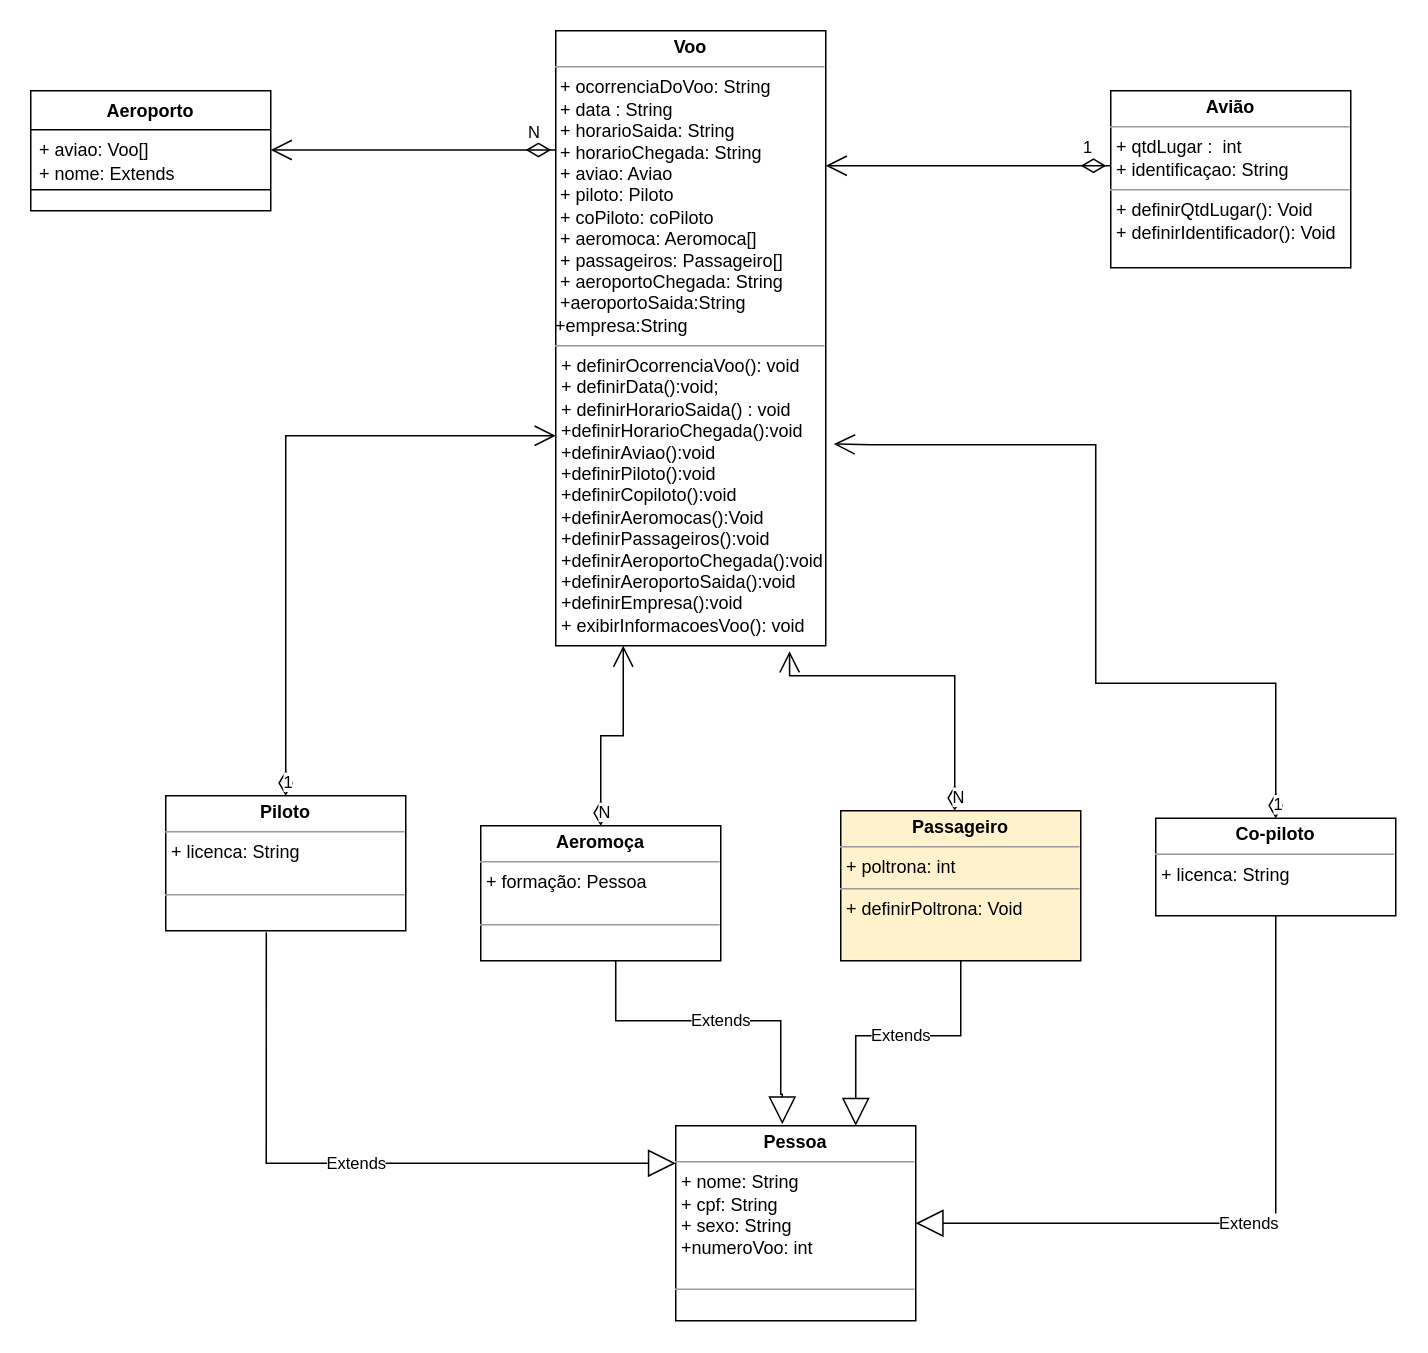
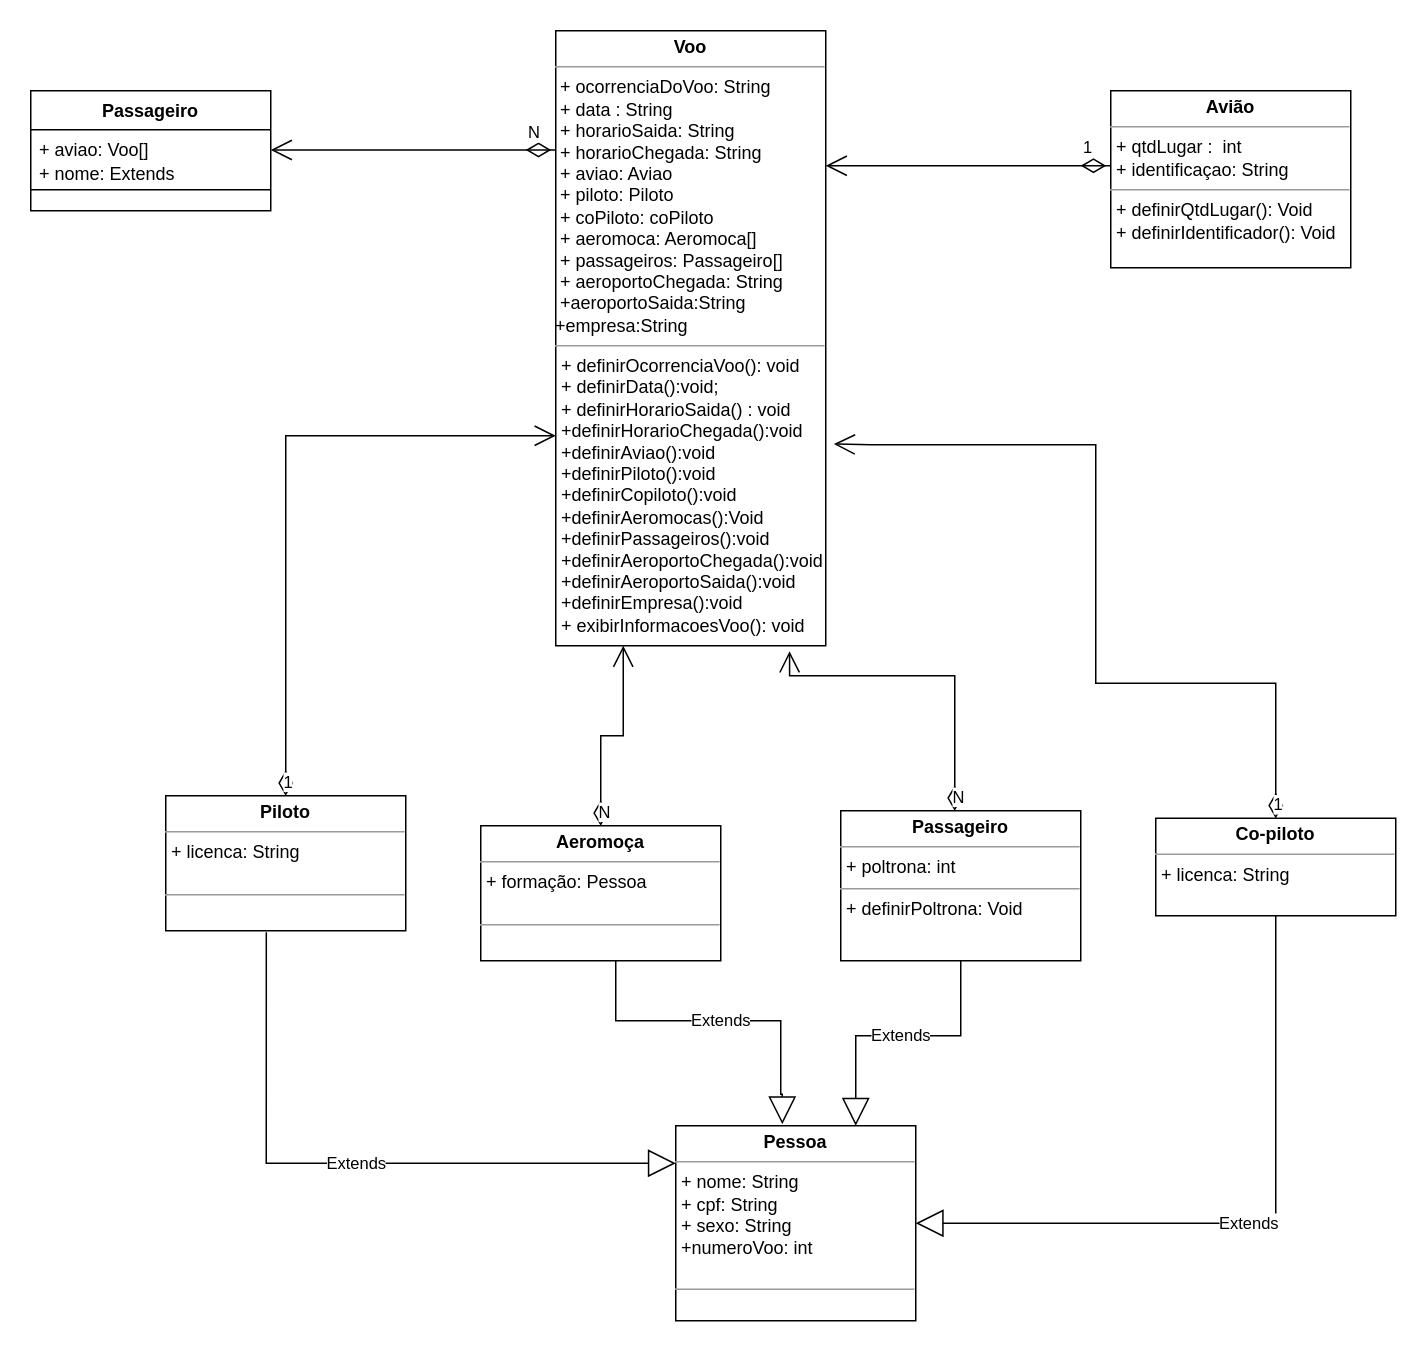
  <mxCell id="0" />
  <mxCell id="1" parent="0" />
  <mxCell id="2" value="&lt;p style=&quot;margin:0px;margin-top:4px;text-align:center;&quot;&gt;&lt;b&gt;Pessoa&lt;/b&gt;&lt;/p&gt;&lt;hr size=&quot;1&quot;&gt;&lt;p style=&quot;margin:0px;margin-left:4px;&quot;&gt;+ nome: String&lt;/p&gt;&lt;p style=&quot;margin:0px;margin-left:4px;&quot;&gt;+ cpf: String&lt;/p&gt;&lt;p style=&quot;margin:0px;margin-left:4px;&quot;&gt;+ sexo: String&lt;/p&gt;&lt;p style=&quot;margin:0px;margin-left:4px;&quot;&gt;+numeroVoo: int&lt;/p&gt;&lt;p style=&quot;margin:0px;margin-left:4px;&quot;&gt;&lt;br&gt;&lt;/p&gt;&lt;hr size=&quot;1&quot;&gt;&lt;p style=&quot;margin:0px;margin-left:4px;&quot;&gt;&lt;br&gt;&lt;/p&gt;" style="verticalAlign=top;align=left;overflow=fill;fontSize=12;fontFamily=Helvetica;html=1;whiteSpace=wrap;" parent="1" vertex="1"><mxGeometry x="450" y="750" width="160" height="130" as="geometry" /></mxCell>
- <mxCell id="3" value="&lt;p style=&quot;margin:0px;margin-top:4px;text-align:center;&quot;&gt;&lt;b&gt;Passageiro&lt;/b&gt;&lt;/p&gt;&lt;hr size=&quot;1&quot;&gt;&lt;p style=&quot;margin:0px;margin-left:4px;&quot;&gt;+ poltrona: int&lt;/p&gt;&lt;hr size=&quot;1&quot;&gt;&lt;p style=&quot;margin:0px;margin-left:4px;&quot;&gt;+ definirPoltrona: Void&lt;/p&gt;" style="verticalAlign=top;align=left;overflow=fill;fontSize=12;fontFamily=Helvetica;html=1;whiteSpace=wrap;fillColor=#fff2cc;" parent="1" vertex="1"><mxGeometry x="560" y="540" width="160" height="100" as="geometry" /></mxCell>
+ <mxCell id="3" value="&lt;p style=&quot;margin:0px;margin-top:4px;text-align:center;&quot;&gt;&lt;b&gt;Passageiro&lt;/b&gt;&lt;/p&gt;&lt;hr size=&quot;1&quot;&gt;&lt;p style=&quot;margin:0px;margin-left:4px;&quot;&gt;+ poltrona: int&lt;/p&gt;&lt;hr size=&quot;1&quot;&gt;&lt;p style=&quot;margin:0px;margin-left:4px;&quot;&gt;+ definirPoltrona: Void&lt;/p&gt;" style="verticalAlign=top;align=left;overflow=fill;fontSize=12;fontFamily=Helvetica;html=1;whiteSpace=wrap;" parent="1" vertex="1"><mxGeometry x="560" y="540" width="160" height="100" as="geometry" /></mxCell>
  <mxCell id="4" value="&lt;p style=&quot;margin:0px;margin-top:4px;text-align:center;&quot;&gt;&lt;b&gt;Piloto&lt;/b&gt;&lt;/p&gt;&lt;hr size=&quot;1&quot;&gt;&lt;p style=&quot;margin:0px;margin-left:4px;&quot;&gt;+ licenca: String&lt;/p&gt;&lt;p style=&quot;margin:0px;margin-left:4px;&quot;&gt;&lt;br&gt;&lt;/p&gt;&lt;hr size=&quot;1&quot;&gt;&lt;p style=&quot;margin:0px;margin-left:4px;&quot;&gt;&lt;br&gt;&lt;/p&gt;" style="verticalAlign=top;align=left;overflow=fill;fontSize=12;fontFamily=Helvetica;html=1;whiteSpace=wrap;" parent="1" vertex="1"><mxGeometry x="110" y="530" width="160" height="90" as="geometry" /></mxCell>
  <mxCell id="5" value="&lt;p style=&quot;margin:0px;margin-top:4px;text-align:center;&quot;&gt;&lt;b&gt;Co-piloto&lt;/b&gt;&lt;/p&gt;&lt;hr size=&quot;1&quot;&gt;&lt;p style=&quot;margin:0px;margin-left:4px;&quot;&gt;+ licenca: String&lt;/p&gt;&lt;p style=&quot;margin:0px;margin-left:4px;&quot;&gt;&lt;br&gt;&lt;/p&gt;&lt;hr size=&quot;1&quot;&gt;&lt;p style=&quot;margin:0px;margin-left:4px;&quot;&gt;&lt;br&gt;&lt;/p&gt;" style="verticalAlign=top;align=left;overflow=fill;fontSize=12;fontFamily=Helvetica;html=1;whiteSpace=wrap;" parent="1" vertex="1"><mxGeometry x="770" y="545" width="160" height="65" as="geometry" /></mxCell>
  <mxCell id="6" value="&lt;p style=&quot;margin:0px;margin-top:4px;text-align:center;&quot;&gt;&lt;b&gt;Aeromoça&lt;/b&gt;&lt;/p&gt;&lt;hr size=&quot;1&quot;&gt;&lt;p style=&quot;margin:0px;margin-left:4px;&quot;&gt;+ formação: Pessoa&lt;/p&gt;&lt;p style=&quot;margin:0px;margin-left:4px;&quot;&gt;&lt;br&gt;&lt;/p&gt;&lt;hr size=&quot;1&quot;&gt;&lt;p style=&quot;margin:0px;margin-left:4px;&quot;&gt;&lt;br&gt;&lt;/p&gt;" style="verticalAlign=top;align=left;overflow=fill;fontSize=12;fontFamily=Helvetica;html=1;whiteSpace=wrap;" parent="1" vertex="1"><mxGeometry x="320" y="550" width="160" height="90" as="geometry" /></mxCell>
  <mxCell id="7" value="&lt;p style=&quot;margin:0px;margin-top:4px;text-align:center;&quot;&gt;&lt;b&gt;Avião&lt;/b&gt;&lt;/p&gt;&lt;hr size=&quot;1&quot;&gt;&lt;p style=&quot;margin:0px;margin-left:4px;&quot;&gt;+ qtdLugar :&amp;nbsp; int&lt;br style=&quot;border-color: var(--border-color); padding: 0px; margin: 0px;&quot;&gt;&lt;span style=&quot;&quot;&gt;+ identificaçao: String&lt;/span&gt;&lt;br&gt;&lt;/p&gt;&lt;hr size=&quot;1&quot;&gt;&lt;p style=&quot;margin:0px;margin-left:4px;&quot;&gt;+ definirQtdLugar(): Void&lt;/p&gt;&lt;p style=&quot;margin:0px;margin-left:4px;&quot;&gt;+ definirIdentificador(): Void&lt;/p&gt;" style="verticalAlign=top;align=left;overflow=fill;fontSize=12;fontFamily=Helvetica;html=1;whiteSpace=wrap;" parent="1" vertex="1"><mxGeometry x="740" y="60" width="160" height="118" as="geometry" /></mxCell>
  <mxCell id="8" value="&lt;p style=&quot;margin:0px;margin-top:4px;text-align:center;&quot;&gt;&lt;b&gt;Voo&lt;/b&gt;&lt;/p&gt;&lt;hr size=&quot;1&quot;&gt;&lt;p style=&quot;margin:0px;margin-left:4px;&quot;&gt;&lt;/p&gt;&amp;nbsp;+ ocorrenciaDoVoo: String&lt;br&gt;&amp;nbsp;+ data : String&lt;br&gt;&amp;nbsp;+ horarioSaida: String&lt;br&gt;&amp;nbsp;+ horarioChegada: String&lt;br&gt;&amp;nbsp;+ aviao: Aviao&lt;br&gt;&amp;nbsp;+ piloto: Piloto&lt;br&gt;&amp;nbsp;+ coPiloto: coPiloto&lt;br&gt;&amp;nbsp;+ aeromoca: Aeromoca[]&lt;br&gt;&amp;nbsp;+ passageiros: Passageiro[]&lt;br&gt;&amp;nbsp;+ aeroportoChegada: String&lt;br&gt;&amp;nbsp;+aeroportoSaida:String&lt;br&gt;+empresa:String&lt;br&gt;&lt;hr size=&quot;1&quot;&gt;&lt;p style=&quot;margin:0px;margin-left:4px;&quot;&gt;+ definirOcorrenciaVoo(): void&lt;/p&gt;&lt;p style=&quot;margin:0px;margin-left:4px;&quot;&gt;+ definirData():void;&lt;/p&gt;&lt;p style=&quot;margin:0px;margin-left:4px;&quot;&gt;+ definirHorarioSaida() : void&lt;/p&gt;&lt;p style=&quot;margin:0px;margin-left:4px;&quot;&gt;+definirHorarioChegada():void&lt;/p&gt;&lt;p style=&quot;margin:0px;margin-left:4px;&quot;&gt;+definirAviao():void&lt;/p&gt;&lt;p style=&quot;margin:0px;margin-left:4px;&quot;&gt;+definirPiloto():void&lt;/p&gt;&lt;p style=&quot;margin:0px;margin-left:4px;&quot;&gt;+definirCopiloto():void&lt;/p&gt;&lt;p style=&quot;margin:0px;margin-left:4px;&quot;&gt;+definirAeromocas():Void&lt;/p&gt;&lt;p style=&quot;margin:0px;margin-left:4px;&quot;&gt;+definirPassageiros():void&lt;/p&gt;&lt;p style=&quot;margin:0px;margin-left:4px;&quot;&gt;+definirAeroportoChegada():void&lt;/p&gt;&lt;p style=&quot;margin:0px;margin-left:4px;&quot;&gt;+definirAeroportoSaida():void&lt;/p&gt;&lt;p style=&quot;margin:0px;margin-left:4px;&quot;&gt;+definirEmpresa():void&lt;/p&gt;&lt;p style=&quot;margin:0px;margin-left:4px;&quot;&gt;+&amp;nbsp;exibirInformacoesVoo(): void&lt;/p&gt;&lt;p style=&quot;margin:0px;margin-left:4px;&quot;&gt;&lt;br&gt;&lt;/p&gt;" style="verticalAlign=top;align=left;overflow=fill;fontSize=12;fontFamily=Helvetica;html=1;whiteSpace=wrap;" parent="1" vertex="1"><mxGeometry x="370" y="20" width="180" height="410" as="geometry" /></mxCell>
  <mxCell id="9" value="1" style="endArrow=open;html=1;endSize=12;startArrow=diamondThin;startSize=14;startFill=0;edgeStyle=orthogonalEdgeStyle;align=left;verticalAlign=bottom;rounded=0;" parent="1" edge="1"><mxGeometry x="-1" y="3" relative="1" as="geometry"><mxPoint x="720" y="110" as="sourcePoint" /><mxPoint x="550" y="110" as="targetPoint" /><Array as="points"><mxPoint x="740" y="110" /></Array></mxGeometry></mxCell>
  <mxCell id="10" value="1" style="endArrow=open;html=1;endSize=12;startArrow=diamondThin;startSize=14;startFill=0;edgeStyle=orthogonalEdgeStyle;align=left;verticalAlign=bottom;rounded=0;exitX=0.5;exitY=0;exitDx=0;exitDy=0;" parent="1" source="4" edge="1"><mxGeometry x="-1" y="3" relative="1" as="geometry"><mxPoint x="350" y="420" as="sourcePoint" /><mxPoint x="370" y="290" as="targetPoint" /><Array as="points"><mxPoint x="190" y="290" /><mxPoint x="370" y="290" /></Array></mxGeometry></mxCell>
  <mxCell id="11" value="N" style="endArrow=open;html=1;endSize=12;startArrow=diamondThin;startSize=14;startFill=0;edgeStyle=orthogonalEdgeStyle;align=left;verticalAlign=bottom;rounded=0;entryX=0.25;entryY=1;entryDx=0;entryDy=0;" parent="1" source="6" target="8" edge="1"><mxGeometry x="-1" y="3" relative="1" as="geometry"><mxPoint x="200" y="560" as="sourcePoint" /><mxPoint x="380" y="225" as="targetPoint" /></mxGeometry></mxCell>
  <mxCell id="12" value="N" style="endArrow=open;html=1;endSize=12;startArrow=diamondThin;startSize=14;startFill=0;edgeStyle=orthogonalEdgeStyle;align=left;verticalAlign=bottom;rounded=0;entryX=0.866;entryY=1.009;entryDx=0;entryDy=0;entryPerimeter=0;" parent="1" source="3" target="8" edge="1"><mxGeometry x="-1" y="3" relative="1" as="geometry"><mxPoint x="620" y="510" as="sourcePoint" /><mxPoint x="635" y="370" as="targetPoint" /><Array as="points"><mxPoint x="636" y="450" /><mxPoint x="526" y="450" /></Array></mxGeometry></mxCell>
  <mxCell id="13" value="1" style="endArrow=open;html=1;endSize=12;startArrow=diamondThin;startSize=14;startFill=0;edgeStyle=orthogonalEdgeStyle;align=left;verticalAlign=bottom;rounded=0;entryX=1.03;entryY=0.672;entryDx=0;entryDy=0;entryPerimeter=0;exitX=0.5;exitY=0;exitDx=0;exitDy=0;" parent="1" source="5" target="8" edge="1"><mxGeometry x="-1" y="3" relative="1" as="geometry"><mxPoint x="840" y="545" as="sourcePoint" /><mxPoint x="730" y="419" as="targetPoint" /><Array as="points"><mxPoint x="850" y="455" /><mxPoint x="730" y="455" /><mxPoint x="730" y="296" /><mxPoint x="580" y="296" /></Array></mxGeometry></mxCell>
  <mxCell id="14" value="Extends" style="endArrow=block;endSize=16;endFill=0;html=1;rounded=0;exitX=0.419;exitY=1.011;exitDx=0;exitDy=0;exitPerimeter=0;edgeStyle=orthogonalEdgeStyle;" parent="1" source="4" target="2" edge="1"><mxGeometry width="160" relative="1" as="geometry"><mxPoint x="350" y="660" as="sourcePoint" /><mxPoint x="510" y="660" as="targetPoint" /><Array as="points"><mxPoint x="177" y="775" /></Array></mxGeometry></mxCell>
  <mxCell id="15" value="Extends" style="endArrow=block;endSize=16;endFill=0;html=1;rounded=0;exitX=0.419;exitY=1.011;exitDx=0;exitDy=0;exitPerimeter=0;edgeStyle=orthogonalEdgeStyle;entryX=0.444;entryY=-0.008;entryDx=0;entryDy=0;entryPerimeter=0;" parent="1" target="2" edge="1"><mxGeometry width="160" relative="1" as="geometry"><mxPoint x="410" y="640" as="sourcePoint" /><mxPoint x="683" y="774" as="targetPoint" /><Array as="points"><mxPoint x="410" y="680" /><mxPoint x="520" y="680" /><mxPoint x="520" y="729" /><mxPoint x="521" y="729" /></Array></mxGeometry></mxCell>
  <mxCell id="16" value="Extends" style="endArrow=block;endSize=16;endFill=0;html=1;rounded=0;exitX=0.5;exitY=1;exitDx=0;exitDy=0;edgeStyle=orthogonalEdgeStyle;entryX=0.75;entryY=0;entryDx=0;entryDy=0;" parent="1" source="3" target="2" edge="1"><mxGeometry width="160" relative="1" as="geometry"><mxPoint x="420" y="650" as="sourcePoint" /><mxPoint x="531" y="759" as="targetPoint" /><Array as="points"><mxPoint x="640" y="690" /><mxPoint x="570" y="690" /></Array></mxGeometry></mxCell>
  <mxCell id="17" value="Extends" style="endArrow=block;endSize=16;endFill=0;html=1;rounded=0;exitX=0.5;exitY=1;exitDx=0;exitDy=0;edgeStyle=orthogonalEdgeStyle;entryX=1;entryY=0.5;entryDx=0;entryDy=0;" parent="1" source="5" target="2" edge="1"><mxGeometry width="160" relative="1" as="geometry"><mxPoint x="680" y="700" as="sourcePoint" /><mxPoint x="791" y="809" as="targetPoint" /><Array as="points"><mxPoint x="850" y="815" /></Array></mxGeometry></mxCell>
- <mxCell id="18" value="Aeroporto" style="swimlane;fontStyle=1;align=center;verticalAlign=top;childLayout=stackLayout;horizontal=1;startSize=26;horizontalStack=0;resizeParent=1;resizeParentMax=0;resizeLast=0;collapsible=1;marginBottom=0;whiteSpace=wrap;html=1;" vertex="1" parent="1"><mxGeometry x="20" y="60" width="160" height="80" as="geometry" /></mxCell>
+ <mxCell id="18" value="Passageiro" style="swimlane;fontStyle=1;align=center;verticalAlign=top;childLayout=stackLayout;horizontal=1;startSize=26;horizontalStack=0;resizeParent=1;resizeParentMax=0;resizeLast=0;collapsible=1;marginBottom=0;whiteSpace=wrap;html=1;" vertex="1" parent="1"><mxGeometry x="20" y="60" width="160" height="80" as="geometry" /></mxCell>
  <mxCell id="19" value="+ aviao: Voo[]" style="text;strokeColor=none;fillColor=none;align=left;verticalAlign=top;spacingLeft=4;spacingRight=4;overflow=hidden;rotatable=0;points=[[0,0.5],[1,0.5]];portConstraint=eastwest;whiteSpace=wrap;html=1;" vertex="1" parent="18"><mxGeometry y="26" width="160" height="26" as="geometry" /></mxCell>
  <mxCell id="20" value="" style="line;strokeWidth=1;fillColor=none;align=left;verticalAlign=middle;spacingTop=-1;spacingLeft=3;spacingRight=3;rotatable=0;labelPosition=right;points=[];portConstraint=eastwest;strokeColor=inherit;" vertex="1" parent="18"><mxGeometry y="52" width="160" height="28" as="geometry" /></mxCell>
  <mxCell id="21" value="N" style="endArrow=open;html=1;endSize=12;startArrow=diamondThin;startSize=14;startFill=0;edgeStyle=orthogonalEdgeStyle;align=left;verticalAlign=bottom;rounded=0;" edge="1" parent="1"><mxGeometry x="-1" y="3" relative="1" as="geometry"><mxPoint x="350" y="99.5" as="sourcePoint" /><mxPoint x="180" y="99.5" as="targetPoint" /><Array as="points"><mxPoint x="370" y="99.5" /></Array></mxGeometry></mxCell>
  <mxCell id="22" value="+ nome: Extends" style="text;strokeColor=none;fillColor=none;align=left;verticalAlign=top;spacingLeft=4;spacingRight=4;overflow=hidden;rotatable=0;points=[[0,0.5],[1,0.5]];portConstraint=eastwest;whiteSpace=wrap;html=1;" vertex="1" parent="1"><mxGeometry x="20" y="102" width="160" height="26" as="geometry" /></mxCell>
